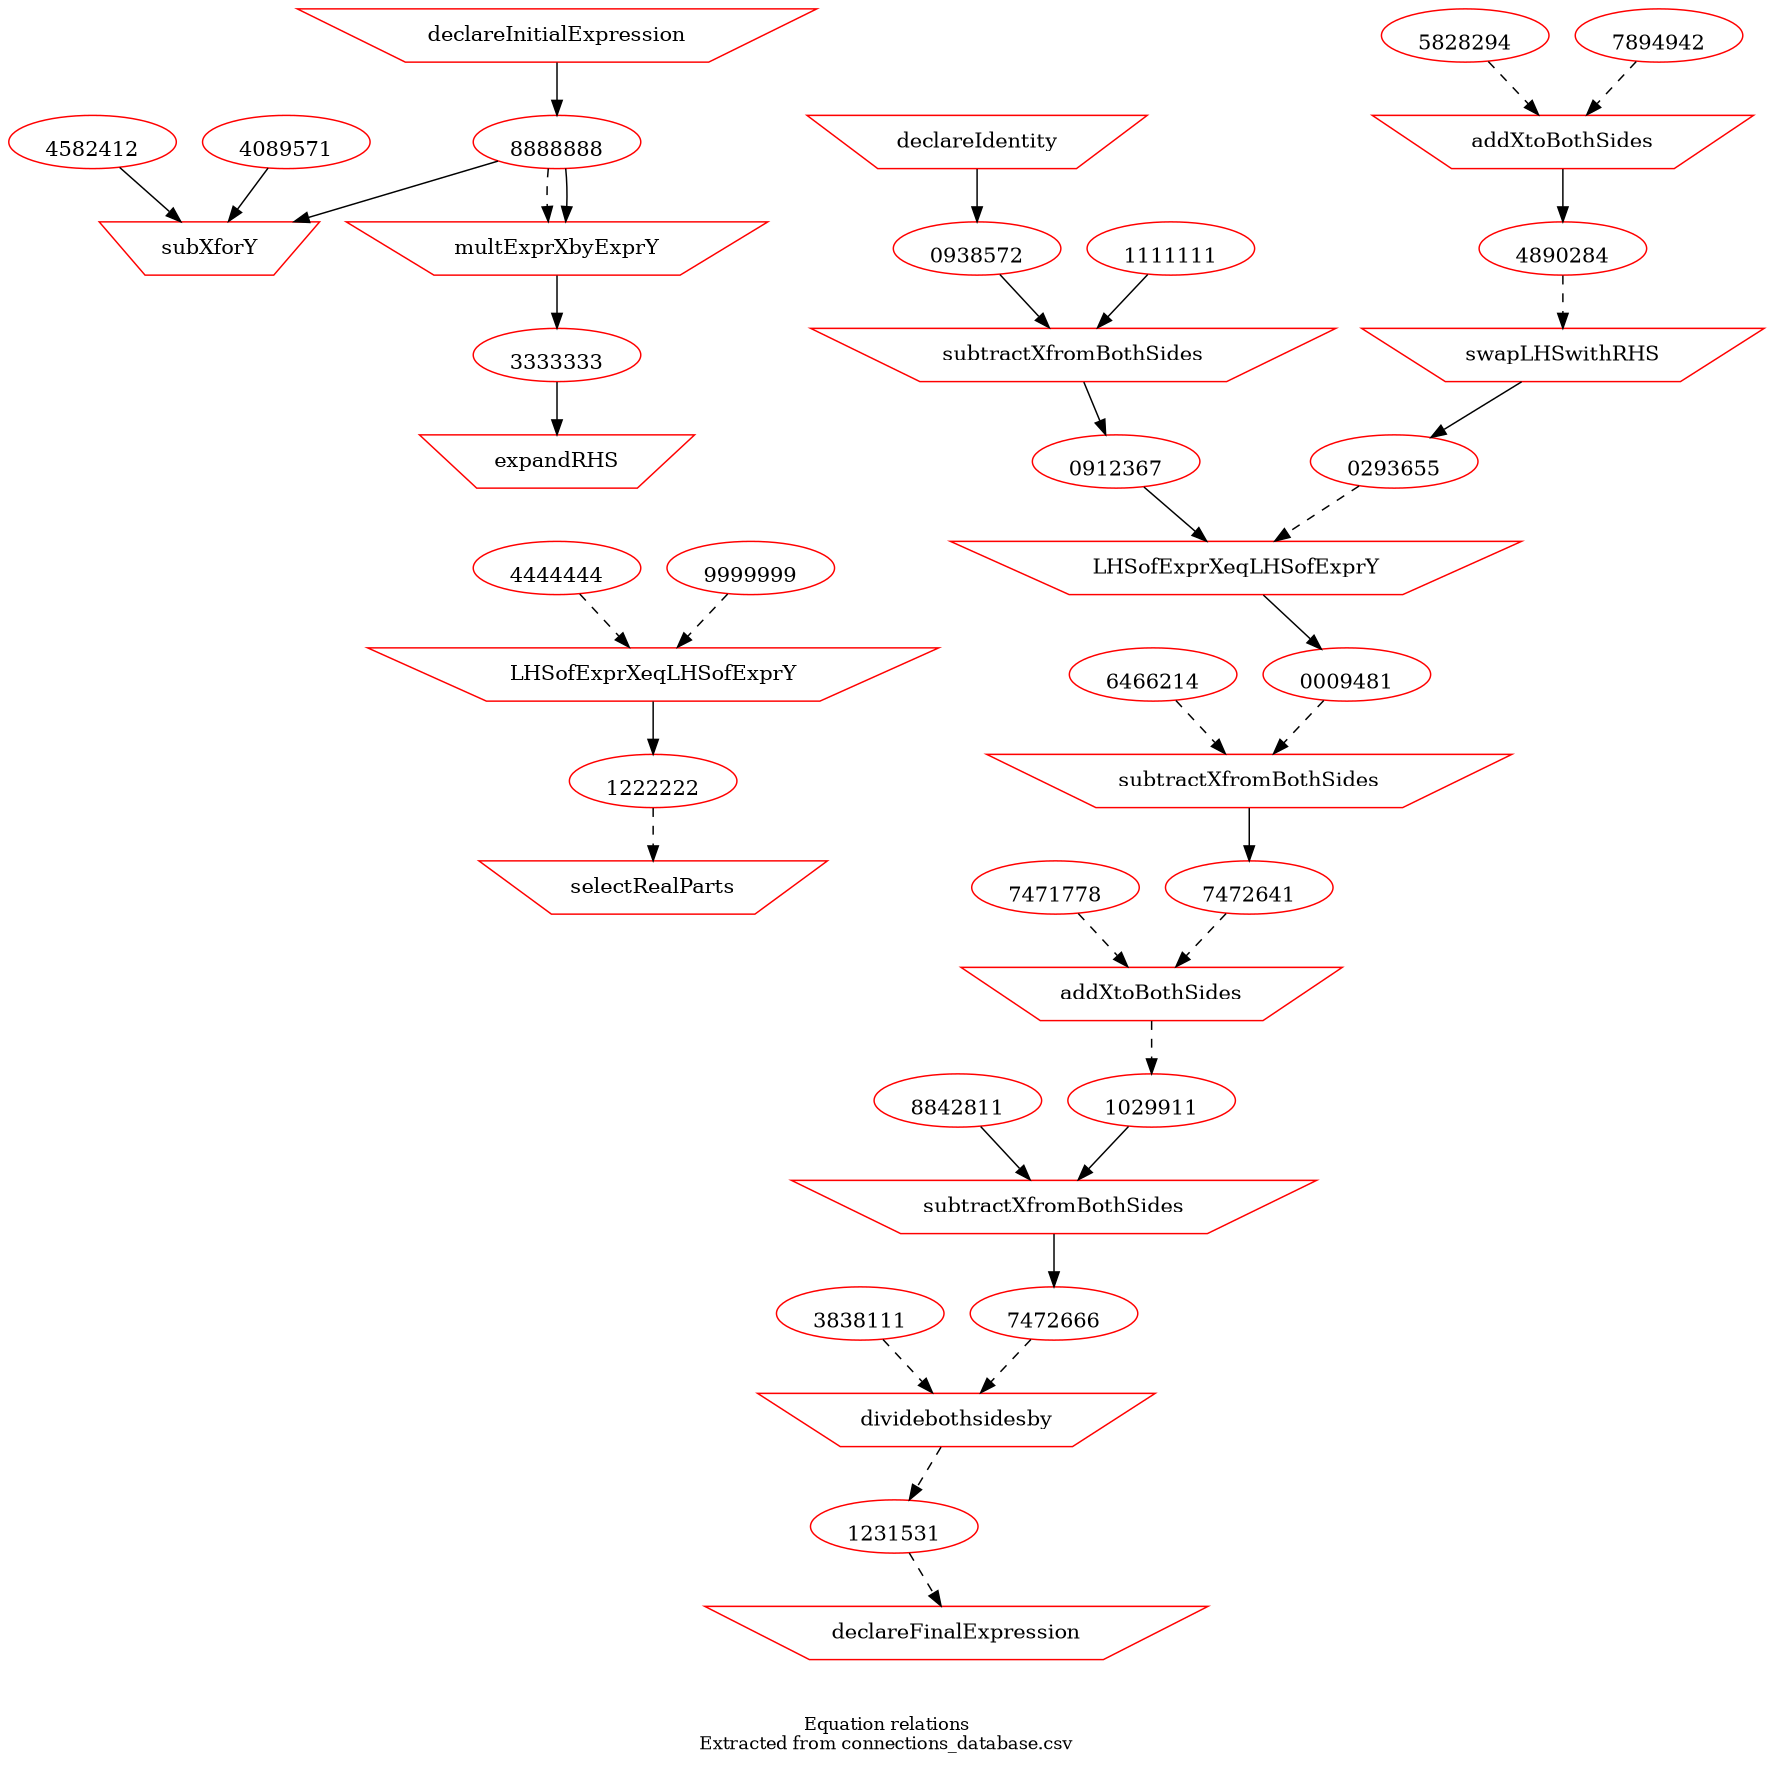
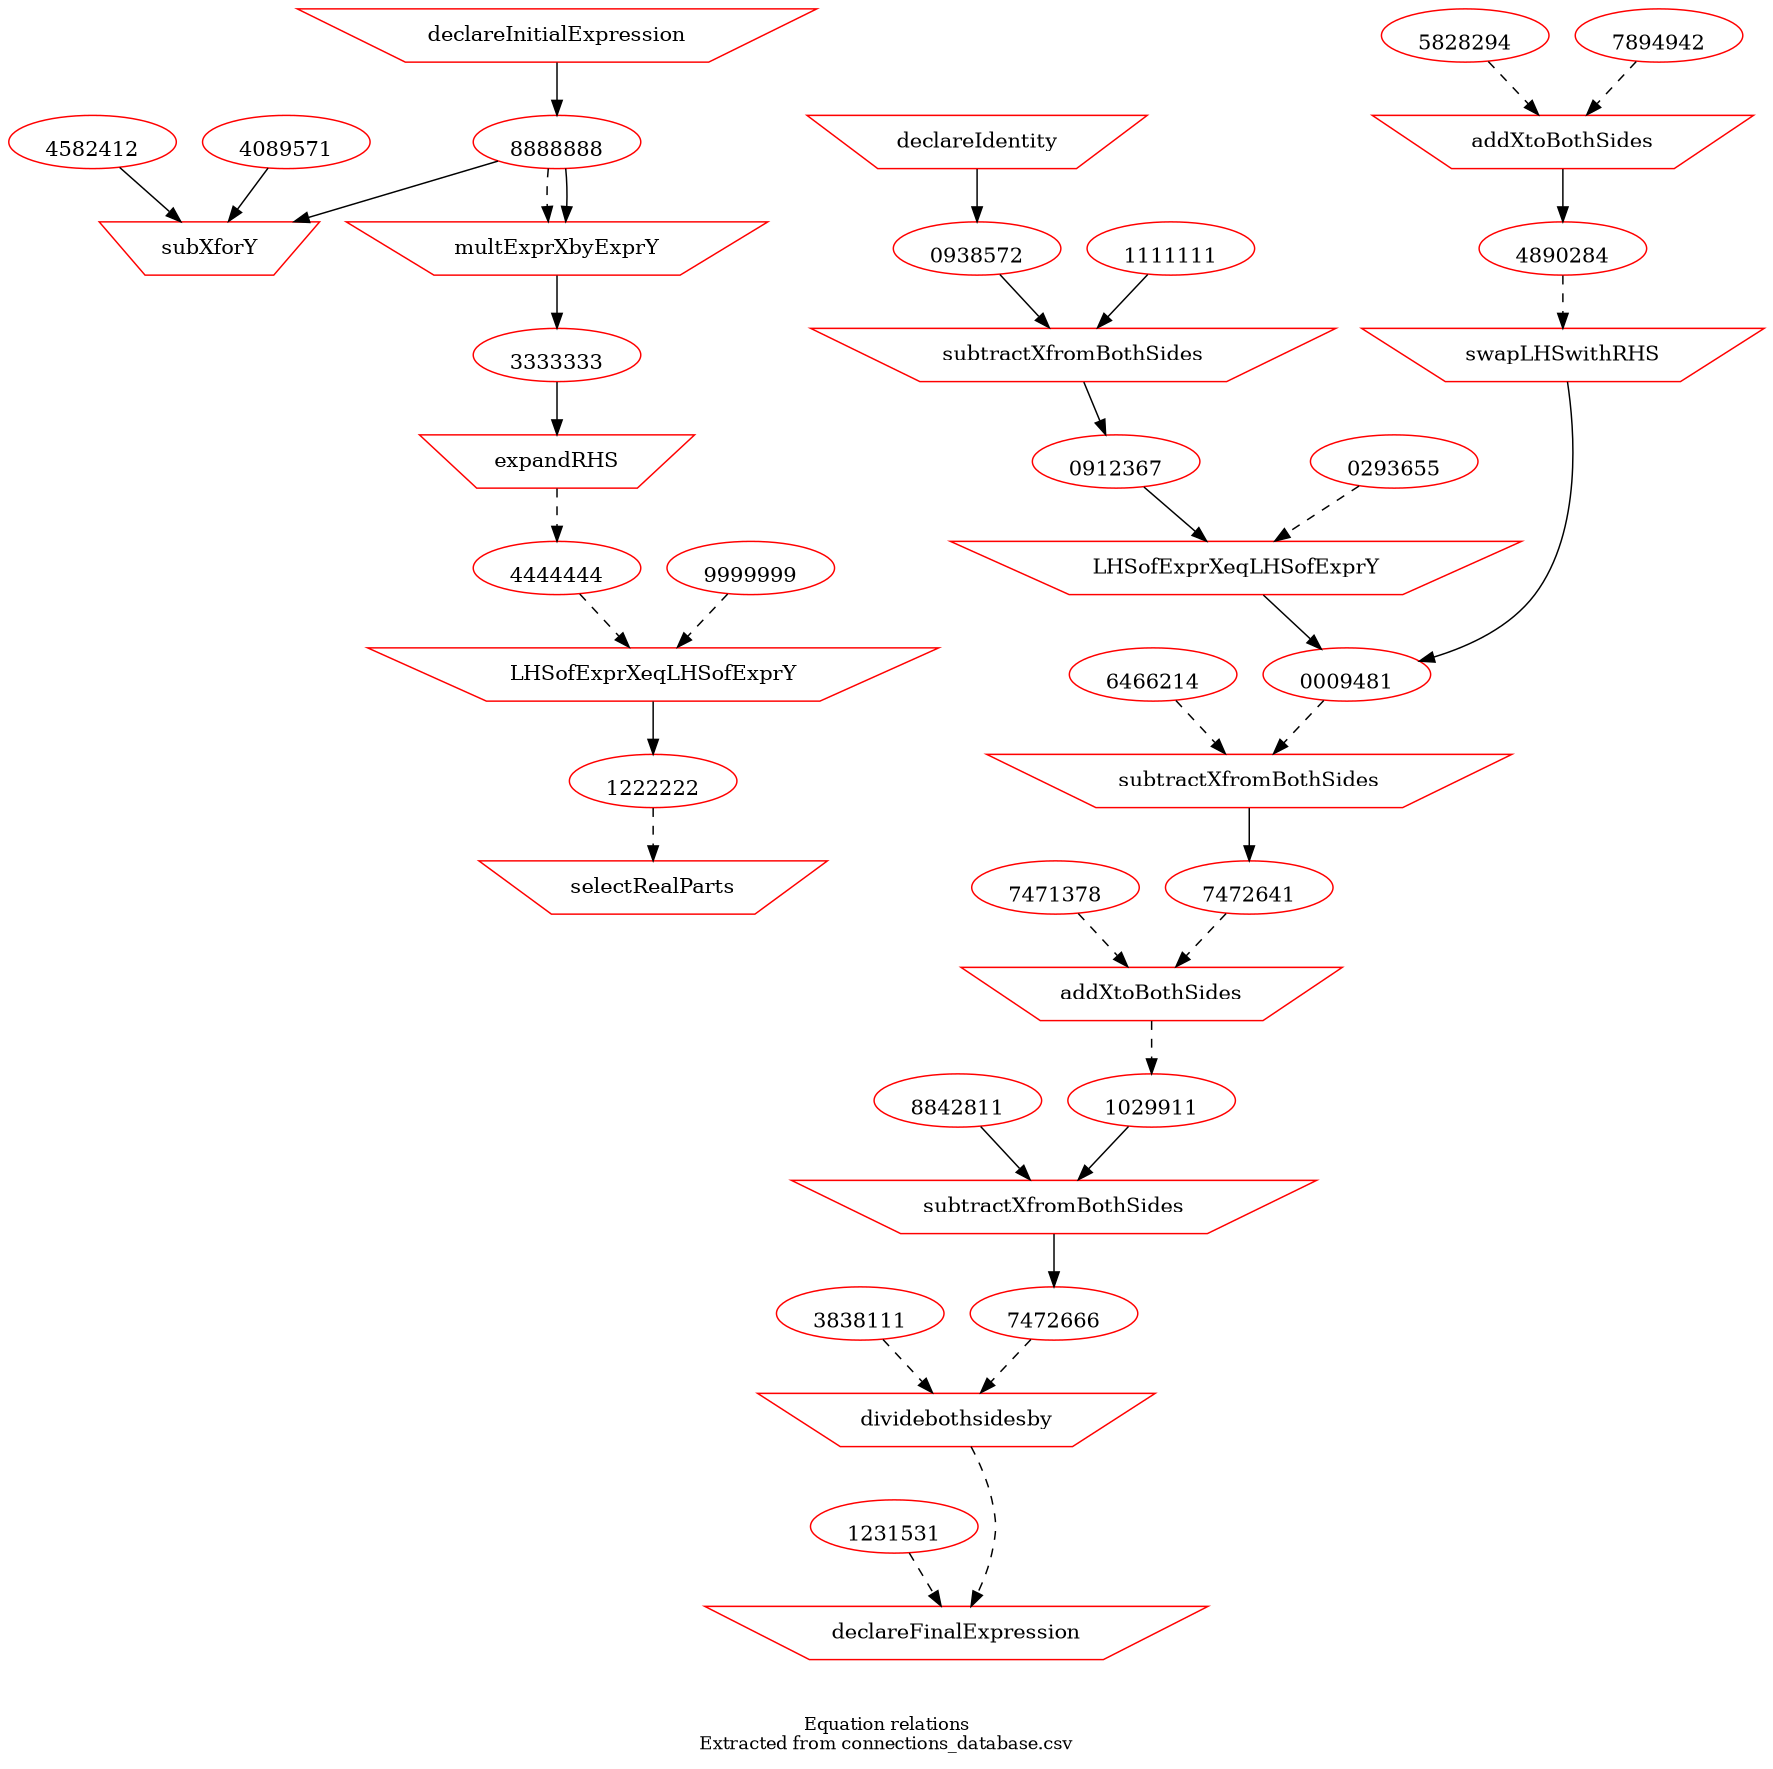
  digraph {
    fontsize=12
    label="Equation relations\nExtracted from connections_database.csv"
    node [color=red shape=ellipse labelloc=b]
    edge [style=solid]
    n1 [label=declareInitialExpression shape=invtrapezium labelloc=""]
    8888888
    n3 [label=subXforY shape=invtrapezium labelloc=""]
    n4 [label=multExprXbyExprY shape=invtrapezium labelloc=""]
    3333333
    4582412
    n7 [label=LHSofExprXeqLHSofExprY shape=invtrapezium labelloc=""]
    9999999
    4089571
    n10 [label=1222222]
    n11 [label=selectRealParts shape=invtrapezium labelloc=""]
    4444444
    n13 [label=expandRHS shape=invtrapezium labelloc=""]
    n14 [label=addXtoBothSides shape=invtrapezium labelloc=""]
    5828294
    4890284
    7894942
    n18 [label=swapLHSwithRHS shape=invtrapezium labelloc=""]
    0293655
    n20 [label=declareIdentity shape=invtrapezium labelloc=""]
    0938572
    n22 [label=subtractXfromBothSides shape=invtrapezium labelloc=""]
    0912367
    1111111
    n25 [label=LHSofExprXeqLHSofExprY shape=invtrapezium labelloc=""]
    0009481
    n27 [label=subtractXfromBothSides shape=invtrapezium labelloc=""]
    7472641
    6466214
    n30 [label=addXtoBothSides shape=invtrapezium labelloc=""]
    1029911
-   7471778
+   7471778 [label=7471378]
    n33 [label=subtractXfromBothSides shape=invtrapezium labelloc=""]
    7472666
    8842811
    n36 [label=dividebothsidesby shape=invtrapezium labelloc=""]
    n37 [label=1231531]
    3838111
    n39 [label=declareFinalExpression shape=invtrapezium labelloc=""]
    n1 -> 8888888
    8888888 -> n3
    8888888 -> n4 [style=dashed]
    8888888 -> n4
    n4 -> 3333333
    3333333 -> n13
    4582412 -> n3
    n7 -> n10
    9999999 -> n7 [style=dashed]
    4089571 -> n3
    n10 -> n11 [style=dashed]
    4444444 -> n7 [style=dashed]
+   n13 -> 4444444 [style=dashed]
    n14 -> 4890284
    5828294 -> n14 [style=dashed]
    4890284 -> n18 [style=dashed]
    7894942 -> n14 [style=dashed]
-   n18 -> 0293655
+   n18 -> 0009481
    0293655 -> n25 [style=dashed]
    n20 -> 0938572
    0938572 -> n22
    n22 -> 0912367
    0912367 -> n25
    1111111 -> n22
    n25 -> 0009481
    0009481 -> n27 [style=dashed]
    n27 -> 7472641
    7472641 -> n30 [style=dashed]
    6466214 -> n27 [style=dashed]
    n30 -> 1029911 [style=dashed]
    1029911 -> n33
    7471778 -> n30 [style=dashed]
    n33 -> 7472666
    7472666 -> n36 [style=dashed]
    8842811 -> n33
-   n36 -> n37 [style=dashed]
+   n36 -> n39 [style=dashed]
    n37 -> n39 [style=dashed]
    3838111 -> n36 [style=dashed]
  }
